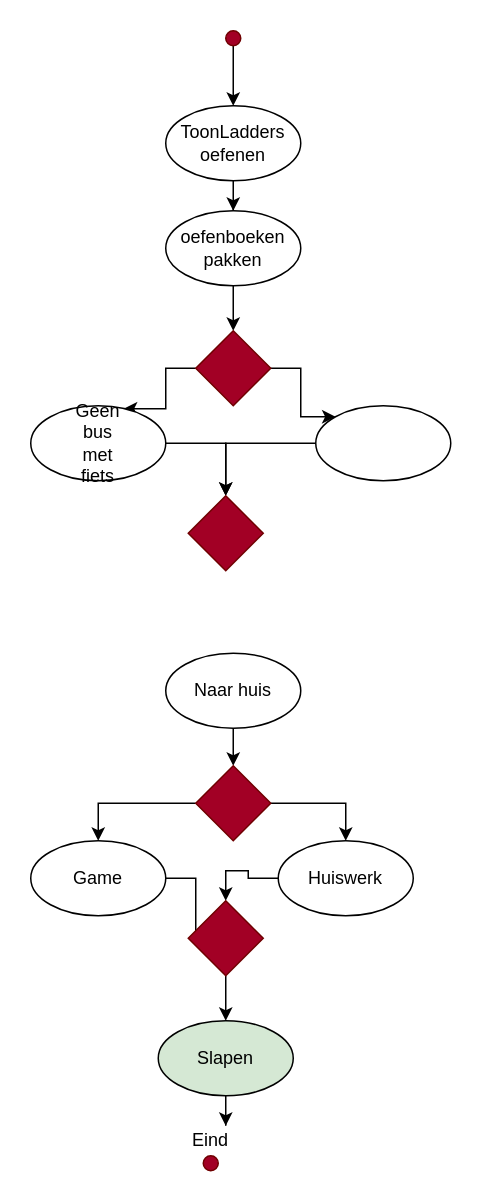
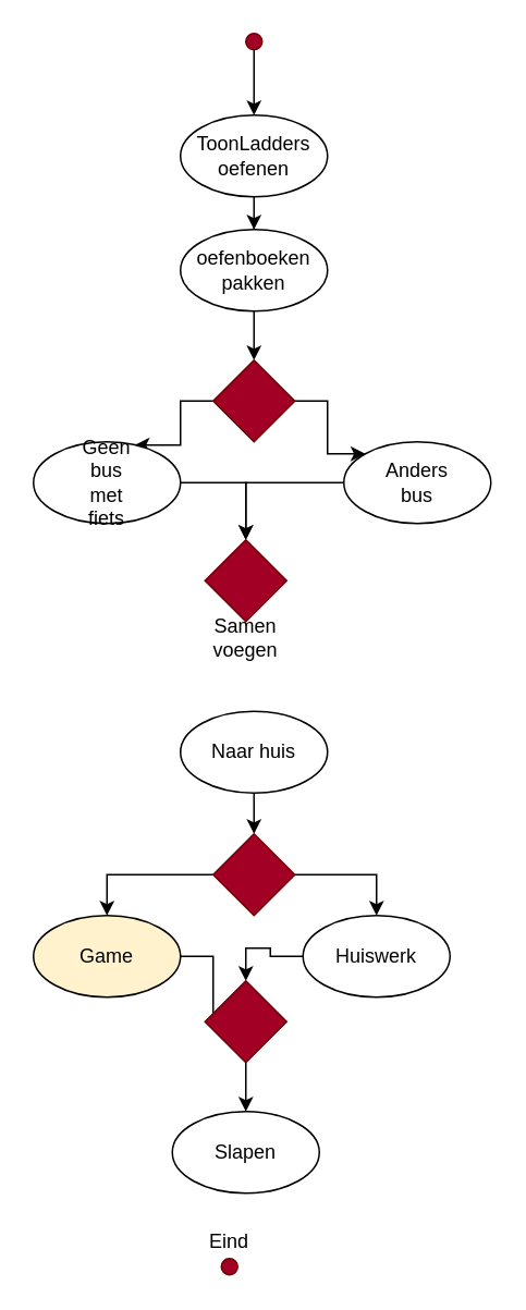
  <mxCell id="0" />
  <mxCell id="1" parent="0" />
  <mxCell id="2" style="edgeStyle=orthogonalEdgeStyle;rounded=0;orthogonalLoop=1;jettySize=auto;html=1;entryX=0.5;entryY=0;entryDx=0;entryDy=0;" parent="1" source="3" target="5" edge="1"><mxGeometry relative="1" as="geometry" /></mxCell>
  <mxCell id="3" value="" style="ellipse;whiteSpace=wrap;html=1;fillColor=#a20025;strokeColor=#6F0000;fontColor=#ffffff;" parent="1" vertex="1"><mxGeometry x="150" y="20" width="10" height="10" as="geometry" /></mxCell>
  <mxCell id="4" style="edgeStyle=orthogonalEdgeStyle;rounded=0;orthogonalLoop=1;jettySize=auto;html=1;" parent="1" source="5" target="8" edge="1"><mxGeometry relative="1" as="geometry" /></mxCell>
  <mxCell id="5" value="" style="ellipse;whiteSpace=wrap;html=1;" parent="1" vertex="1"><mxGeometry x="110" y="70" width="90" height="50" as="geometry" /></mxCell>
  <mxCell id="6" value="ToonLadders oefenen" style="text;html=1;strokeColor=none;fillColor=none;align=center;verticalAlign=middle;whiteSpace=wrap;rounded=0;" parent="1" vertex="1"><mxGeometry x="135" y="85" width="40" height="20" as="geometry" /></mxCell>
  <mxCell id="7" style="edgeStyle=orthogonalEdgeStyle;rounded=0;orthogonalLoop=1;jettySize=auto;html=1;entryX=0.5;entryY=0;entryDx=0;entryDy=0;" edge="1" parent="1" source="8"><mxGeometry relative="1" as="geometry"><mxPoint x="155" y="220" as="targetPoint" /></mxGeometry></mxCell>
  <mxCell id="8" value="" style="ellipse;whiteSpace=wrap;html=1;" parent="1" vertex="1"><mxGeometry x="110" y="140" width="90" height="50" as="geometry" /></mxCell>
  <mxCell id="9" value="oefenboeken pakken" style="text;html=1;strokeColor=none;fillColor=none;align=center;verticalAlign=middle;whiteSpace=wrap;rounded=0;" parent="1" vertex="1"><mxGeometry x="135" y="155" width="40" height="20" as="geometry" /></mxCell>
  <mxCell id="10" style="edgeStyle=orthogonalEdgeStyle;rounded=0;orthogonalLoop=1;jettySize=auto;html=1;entryX=0.689;entryY=0.04;entryDx=0;entryDy=0;entryPerimeter=0;" edge="1" parent="1" source="12" target="14"><mxGeometry relative="1" as="geometry" /></mxCell>
  <mxCell id="11" style="edgeStyle=orthogonalEdgeStyle;rounded=0;orthogonalLoop=1;jettySize=auto;html=1;entryX=0;entryY=0;entryDx=0;entryDy=0;" edge="1" parent="1" source="12" target="16"><mxGeometry relative="1" as="geometry" /></mxCell>
  <mxCell id="12" value="" style="rhombus;whiteSpace=wrap;html=1;fillColor=#a20025;strokeColor=#6F0000;fontColor=#ffffff;" vertex="1" parent="1"><mxGeometry x="130" y="220" width="50" height="50" as="geometry" /></mxCell>
  <mxCell id="13" style="edgeStyle=orthogonalEdgeStyle;rounded=0;orthogonalLoop=1;jettySize=auto;html=1;entryX=0.5;entryY=0;entryDx=0;entryDy=0;" edge="1" parent="1" source="14" target="17"><mxGeometry relative="1" as="geometry" /></mxCell>
  <mxCell id="14" value="" style="ellipse;whiteSpace=wrap;html=1;" vertex="1" parent="1"><mxGeometry x="20" y="270" width="90" height="50" as="geometry" /></mxCell>
  <mxCell id="15" style="edgeStyle=orthogonalEdgeStyle;rounded=0;orthogonalLoop=1;jettySize=auto;html=1;entryX=0.5;entryY=0;entryDx=0;entryDy=0;" edge="1" parent="1" source="16" target="17"><mxGeometry relative="1" as="geometry" /></mxCell>
  <mxCell id="16" value="" style="ellipse;whiteSpace=wrap;html=1;" vertex="1" parent="1"><mxGeometry x="210" y="270" width="90" height="50" as="geometry" /></mxCell>
  <mxCell id="17" value="" style="rhombus;whiteSpace=wrap;html=1;fillColor=#a20025;strokeColor=#6F0000;fontColor=#ffffff;" vertex="1" parent="1"><mxGeometry x="125" y="330" width="50" height="50" as="geometry" /></mxCell>
  <mxCell id="18" value="Geen bus met fiets" style="text;html=1;strokeColor=none;fillColor=none;align=center;verticalAlign=middle;whiteSpace=wrap;rounded=0;" vertex="1" parent="1"><mxGeometry x="45" y="285" width="40" height="20" as="geometry" /></mxCell>
+ <mxCell id="19" value="Anders bus" style="text;html=1;strokeColor=none;fillColor=none;align=center;verticalAlign=middle;whiteSpace=wrap;rounded=0;" vertex="1" parent="1"><mxGeometry x="235" y="285" width="40" height="20" as="geometry" /></mxCell>
+ <mxCell id="20" value="Samen voegen" style="text;html=1;strokeColor=none;fillColor=none;align=center;verticalAlign=middle;whiteSpace=wrap;rounded=0;" vertex="1" parent="1"><mxGeometry x="130" y="380" width="40" height="20" as="geometry" /></mxCell>
  <mxCell id="21" style="edgeStyle=orthogonalEdgeStyle;rounded=0;orthogonalLoop=1;jettySize=auto;html=1;entryX=0.5;entryY=0;entryDx=0;entryDy=0;" edge="1" parent="1" source="22" target="27"><mxGeometry relative="1" as="geometry" /></mxCell>
  <mxCell id="22" value="Naar huis" style="ellipse;whiteSpace=wrap;html=1;" vertex="1" parent="1"><mxGeometry x="110" y="435" width="90" height="50" as="geometry" /></mxCell>
  <mxCell id="23" style="edgeStyle=orthogonalEdgeStyle;rounded=0;orthogonalLoop=1;jettySize=auto;html=1;entryX=0;entryY=0.5;entryDx=0;entryDy=0;" edge="1" parent="1" source="24" target="31"><mxGeometry relative="1" as="geometry" /></mxCell>
- <mxCell id="24" value="Game" style="ellipse;whiteSpace=wrap;html=1;" vertex="1" parent="1"><mxGeometry x="20" y="560" width="90" height="50" as="geometry" /></mxCell>
+ <mxCell id="24" value="Game" style="ellipse;whiteSpace=wrap;html=1;fillColor=#fff2cc;" vertex="1" parent="1"><mxGeometry x="20" y="560" width="90" height="50" as="geometry" /></mxCell>
  <mxCell id="25" style="edgeStyle=orthogonalEdgeStyle;rounded=0;orthogonalLoop=1;jettySize=auto;html=1;entryX=0.5;entryY=0;entryDx=0;entryDy=0;" edge="1" parent="1" source="27" target="24"><mxGeometry relative="1" as="geometry" /></mxCell>
  <mxCell id="26" style="edgeStyle=orthogonalEdgeStyle;rounded=0;orthogonalLoop=1;jettySize=auto;html=1;entryX=0.5;entryY=0;entryDx=0;entryDy=0;" edge="1" parent="1" source="27" target="29"><mxGeometry relative="1" as="geometry" /></mxCell>
  <mxCell id="27" value="" style="rhombus;whiteSpace=wrap;html=1;fillColor=#a20025;strokeColor=#6F0000;fontColor=#ffffff;" vertex="1" parent="1"><mxGeometry x="130" y="510" width="50" height="50" as="geometry" /></mxCell>
  <mxCell id="28" style="edgeStyle=orthogonalEdgeStyle;rounded=0;orthogonalLoop=1;jettySize=auto;html=1;entryX=0.5;entryY=0;entryDx=0;entryDy=0;" edge="1" parent="1" source="29" target="31"><mxGeometry relative="1" as="geometry" /></mxCell>
  <mxCell id="29" value="Huiswerk" style="ellipse;whiteSpace=wrap;html=1;" vertex="1" parent="1"><mxGeometry x="185" y="560" width="90" height="50" as="geometry" /></mxCell>
  <mxCell id="30" style="edgeStyle=orthogonalEdgeStyle;rounded=0;orthogonalLoop=1;jettySize=auto;html=1;entryX=0.5;entryY=0;entryDx=0;entryDy=0;" edge="1" parent="1" source="31" target="33"><mxGeometry relative="1" as="geometry" /></mxCell>
  <mxCell id="31" value="" style="rhombus;whiteSpace=wrap;html=1;fillColor=#a20025;strokeColor=#6F0000;fontColor=#ffffff;" vertex="1" parent="1"><mxGeometry x="125" y="600" width="50" height="50" as="geometry" /></mxCell>
- <mxCell id="32" style="edgeStyle=orthogonalEdgeStyle;rounded=0;orthogonalLoop=1;jettySize=auto;html=1;entryX=0.75;entryY=0;entryDx=0;entryDy=0;" edge="1" parent="1" source="33" target="35"><mxGeometry relative="1" as="geometry" /></mxCell>
- <mxCell id="33" value="Slapen" style="ellipse;whiteSpace=wrap;html=1;fillColor=#d5e8d4;" vertex="1" parent="1"><mxGeometry x="105" y="680" width="90" height="50" as="geometry" /></mxCell>
+ <mxCell id="33" value="Slapen" style="ellipse;whiteSpace=wrap;html=1;" vertex="1" parent="1"><mxGeometry x="105" y="680" width="90" height="50" as="geometry" /></mxCell>
  <mxCell id="34" value="" style="ellipse;whiteSpace=wrap;html=1;fillColor=#a20025;strokeColor=#6F0000;fontColor=#ffffff;" vertex="1" parent="1"><mxGeometry x="135" y="770" width="10" height="10" as="geometry" /></mxCell>
  <mxCell id="35" value="Eind" style="text;html=1;strokeColor=none;fillColor=none;align=center;verticalAlign=middle;whiteSpace=wrap;rounded=0;" vertex="1" parent="1"><mxGeometry x="120" y="750" width="40" height="20" as="geometry" /></mxCell>
